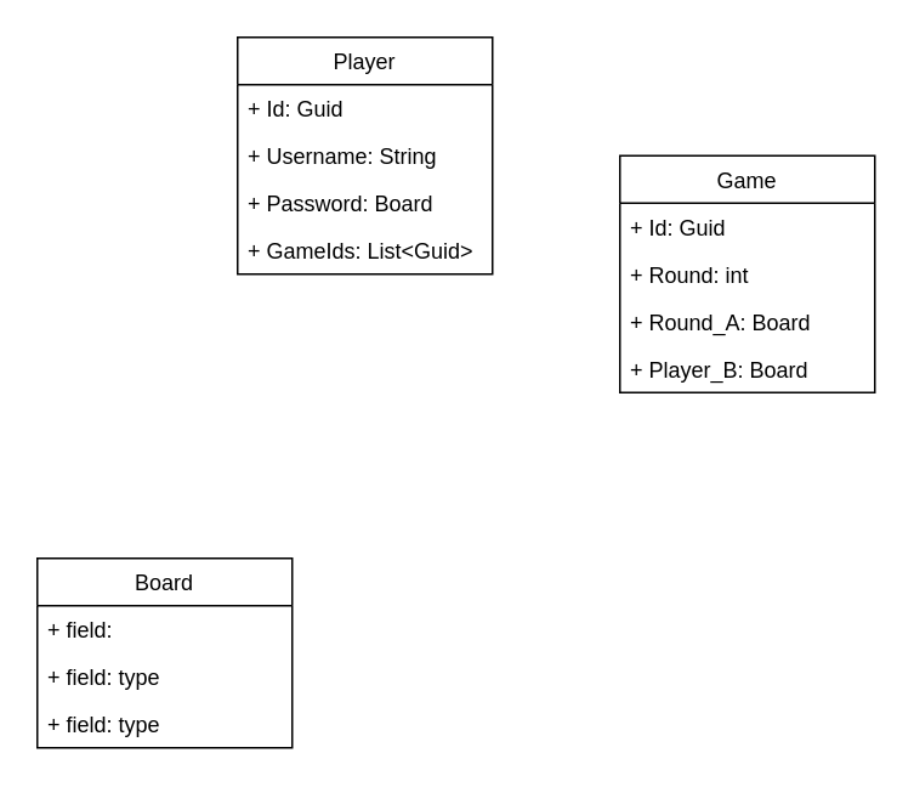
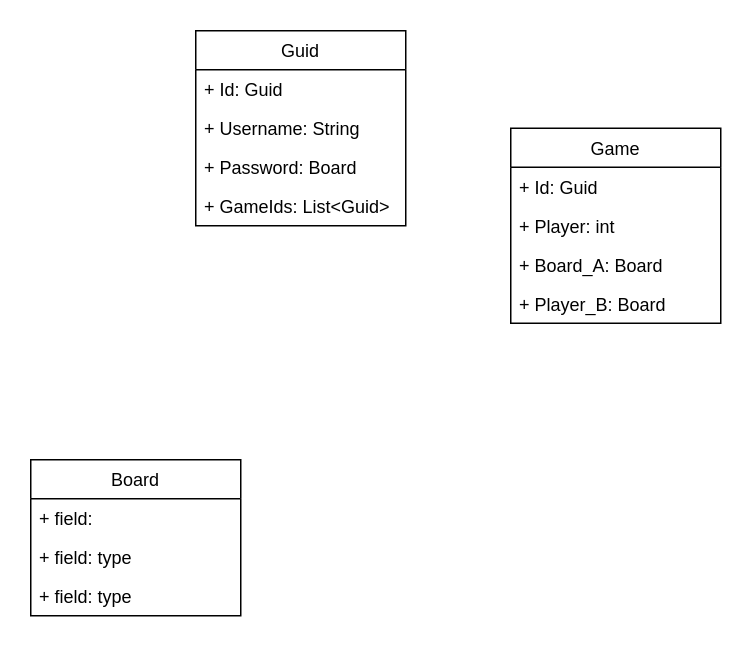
  <mxCell id="0" />
  <mxCell id="1" parent="0" />
- <mxCell id="2" value="Player" style="swimlane;fontStyle=0;childLayout=stackLayout;horizontal=1;startSize=26;fillColor=none;horizontalStack=0;resizeParent=1;resizeParentMax=0;resizeLast=0;collapsible=1;marginBottom=0;" vertex="1" parent="1"><mxGeometry x="130" y="20" width="140" height="130" as="geometry"><mxRectangle x="150" y="80" width="70" height="26" as="alternateBounds" /></mxGeometry></mxCell>
+ <mxCell id="2" value="Guid" style="swimlane;fontStyle=0;childLayout=stackLayout;horizontal=1;startSize=26;fillColor=none;horizontalStack=0;resizeParent=1;resizeParentMax=0;resizeLast=0;collapsible=1;marginBottom=0;" vertex="1" parent="1"><mxGeometry x="130" y="20" width="140" height="130" as="geometry"><mxRectangle x="150" y="80" width="70" height="26" as="alternateBounds" /></mxGeometry></mxCell>
  <mxCell id="3" value="+ Id: Guid" style="text;strokeColor=none;fillColor=none;align=left;verticalAlign=top;spacingLeft=4;spacingRight=4;overflow=hidden;rotatable=0;points=[[0,0.5],[1,0.5]];portConstraint=eastwest;" vertex="1" parent="2"><mxGeometry y="26" width="140" height="26" as="geometry" /></mxCell>
  <mxCell id="4" value="+ Username: String" style="text;strokeColor=none;fillColor=none;align=left;verticalAlign=top;spacingLeft=4;spacingRight=4;overflow=hidden;rotatable=0;points=[[0,0.5],[1,0.5]];portConstraint=eastwest;" vertex="1" parent="2"><mxGeometry y="52" width="140" height="26" as="geometry" /></mxCell>
  <mxCell id="5" value="+ Password: Board" style="text;strokeColor=none;fillColor=none;align=left;verticalAlign=top;spacingLeft=4;spacingRight=4;overflow=hidden;rotatable=0;points=[[0,0.5],[1,0.5]];portConstraint=eastwest;" vertex="1" parent="2"><mxGeometry y="78" width="140" height="26" as="geometry" /></mxCell>
  <mxCell id="6" value="+ GameIds: List&lt;Guid&gt;" style="text;strokeColor=none;fillColor=none;align=left;verticalAlign=top;spacingLeft=4;spacingRight=4;overflow=hidden;rotatable=0;points=[[0,0.5],[1,0.5]];portConstraint=eastwest;" vertex="1" parent="2"><mxGeometry y="104" width="140" height="26" as="geometry" /></mxCell>
  <mxCell id="7" value="Game" style="swimlane;fontStyle=0;childLayout=stackLayout;horizontal=1;startSize=26;fillColor=none;horizontalStack=0;resizeParent=1;resizeParentMax=0;resizeLast=0;collapsible=1;marginBottom=0;" vertex="1" parent="1"><mxGeometry x="340" y="85" width="140" height="130" as="geometry" /></mxCell>
  <mxCell id="8" value="+ Id: Guid" style="text;strokeColor=none;fillColor=none;align=left;verticalAlign=top;spacingLeft=4;spacingRight=4;overflow=hidden;rotatable=0;points=[[0,0.5],[1,0.5]];portConstraint=eastwest;" vertex="1" parent="7"><mxGeometry y="26" width="140" height="26" as="geometry" /></mxCell>
- <mxCell id="9" value="+ Round: int" style="text;strokeColor=none;fillColor=none;align=left;verticalAlign=top;spacingLeft=4;spacingRight=4;overflow=hidden;rotatable=0;points=[[0,0.5],[1,0.5]];portConstraint=eastwest;" vertex="1" parent="7"><mxGeometry y="52" width="140" height="26" as="geometry" /></mxCell>
- <mxCell id="10" value="+ Round_A: Board" style="text;strokeColor=none;fillColor=none;align=left;verticalAlign=top;spacingLeft=4;spacingRight=4;overflow=hidden;rotatable=0;points=[[0,0.5],[1,0.5]];portConstraint=eastwest;" vertex="1" parent="7"><mxGeometry y="78" width="140" height="26" as="geometry" /></mxCell>
+ <mxCell id="9" value="+ Player: int" style="text;strokeColor=none;fillColor=none;align=left;verticalAlign=top;spacingLeft=4;spacingRight=4;overflow=hidden;rotatable=0;points=[[0,0.5],[1,0.5]];portConstraint=eastwest;" vertex="1" parent="7"><mxGeometry y="52" width="140" height="26" as="geometry" /></mxCell>
+ <mxCell id="10" value="+ Board_A: Board" style="text;strokeColor=none;fillColor=none;align=left;verticalAlign=top;spacingLeft=4;spacingRight=4;overflow=hidden;rotatable=0;points=[[0,0.5],[1,0.5]];portConstraint=eastwest;" vertex="1" parent="7"><mxGeometry y="78" width="140" height="26" as="geometry" /></mxCell>
  <mxCell id="11" value="+ Player_B: Board " style="text;strokeColor=none;fillColor=none;align=left;verticalAlign=top;spacingLeft=4;spacingRight=4;overflow=hidden;rotatable=0;points=[[0,0.5],[1,0.5]];portConstraint=eastwest;" vertex="1" parent="7"><mxGeometry y="104" width="140" height="26" as="geometry" /></mxCell>
  <mxCell id="12" value="Board" style="swimlane;fontStyle=0;childLayout=stackLayout;horizontal=1;startSize=26;fillColor=none;horizontalStack=0;resizeParent=1;resizeParentMax=0;resizeLast=0;collapsible=1;marginBottom=0;" vertex="1" parent="1"><mxGeometry x="20" y="306" width="140" height="104" as="geometry" /></mxCell>
  <mxCell id="13" value="+ field: " style="text;strokeColor=none;fillColor=none;align=left;verticalAlign=top;spacingLeft=4;spacingRight=4;overflow=hidden;rotatable=0;points=[[0,0.5],[1,0.5]];portConstraint=eastwest;" vertex="1" parent="12"><mxGeometry y="26" width="140" height="26" as="geometry" /></mxCell>
  <mxCell id="14" value="+ field: type" style="text;strokeColor=none;fillColor=none;align=left;verticalAlign=top;spacingLeft=4;spacingRight=4;overflow=hidden;rotatable=0;points=[[0,0.5],[1,0.5]];portConstraint=eastwest;" vertex="1" parent="12"><mxGeometry y="52" width="140" height="26" as="geometry" /></mxCell>
  <mxCell id="15" value="+ field: type" style="text;strokeColor=none;fillColor=none;align=left;verticalAlign=top;spacingLeft=4;spacingRight=4;overflow=hidden;rotatable=0;points=[[0,0.5],[1,0.5]];portConstraint=eastwest;" vertex="1" parent="12"><mxGeometry y="78" width="140" height="26" as="geometry" /></mxCell>
